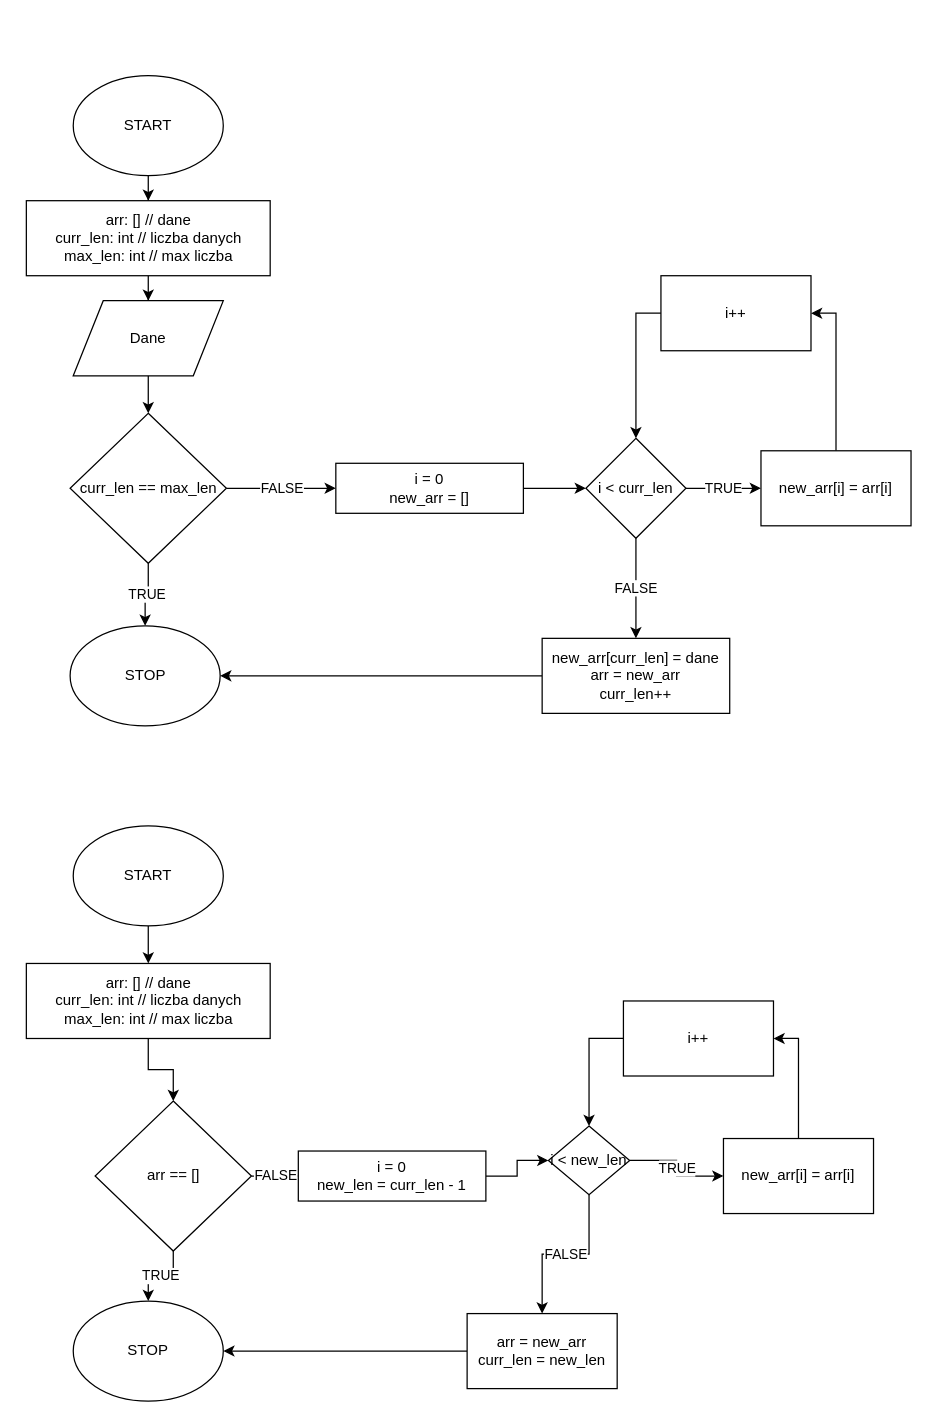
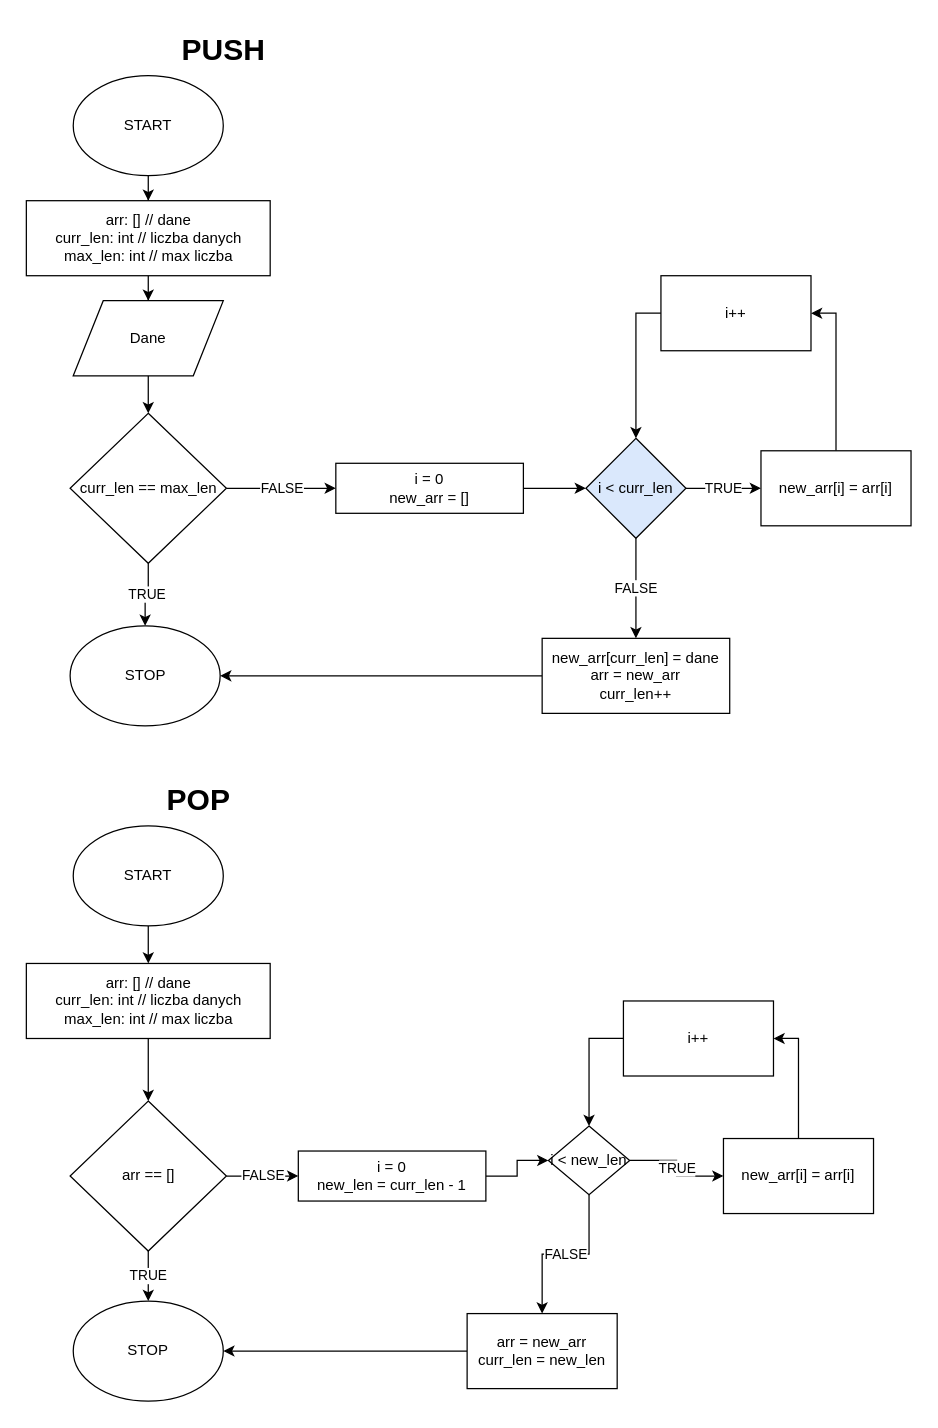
  <mxCell id="0" />
  <mxCell id="1" parent="0" />
  <mxCell id="2" value="" style="edgeStyle=orthogonalEdgeStyle;rounded=0;orthogonalLoop=1;jettySize=auto;html=1;" parent="1" source="3" target="12" edge="1"><mxGeometry relative="1" as="geometry" /></mxCell>
  <mxCell id="3" value="START" style="ellipse;whiteSpace=wrap;html=1;" parent="1" vertex="1"><mxGeometry x="58" y="60" width="120" height="80" as="geometry" /></mxCell>
  <mxCell id="4" value="" style="edgeStyle=orthogonalEdgeStyle;rounded=0;orthogonalLoop=1;jettySize=auto;html=1;" parent="1" source="5" target="9" edge="1"><mxGeometry relative="1" as="geometry" /></mxCell>
  <mxCell id="5" value="Dane" style="shape=parallelogram;perimeter=parallelogramPerimeter;whiteSpace=wrap;html=1;" parent="1" vertex="1"><mxGeometry x="58" y="240" width="120" height="60" as="geometry" /></mxCell>
+ <mxCell id="6" value="&lt;div&gt;PUSH&lt;/div&gt;" style="text;strokeColor=none;fillColor=none;html=1;fontSize=24;fontStyle=1;verticalAlign=middle;align=center;" parent="1" vertex="1"><mxGeometry x="128" width="100" height="40" as="geometry" y="20" /></mxCell>
  <mxCell id="7" value="TRUE" style="edgeStyle=orthogonalEdgeStyle;rounded=0;orthogonalLoop=1;jettySize=auto;html=1;entryX=0.5;entryY=0;entryDx=0;entryDy=0;" parent="1" source="9" target="10" edge="1"><mxGeometry relative="1" as="geometry" /></mxCell>
  <mxCell id="8" value="FALSE" style="edgeStyle=orthogonalEdgeStyle;rounded=0;orthogonalLoop=1;jettySize=auto;html=1;" parent="1" source="9" target="14" edge="1"><mxGeometry relative="1" as="geometry" /></mxCell>
  <mxCell id="9" value="curr_len == max_len" style="rhombus;whiteSpace=wrap;html=1;" parent="1" vertex="1"><mxGeometry x="55.5" y="330" width="125" height="120" as="geometry" /></mxCell>
  <mxCell id="10" value="STOP" style="ellipse;whiteSpace=wrap;html=1;" parent="1" vertex="1"><mxGeometry x="55.5" y="500" width="120" height="80" as="geometry" /></mxCell>
  <mxCell id="11" value="" style="edgeStyle=orthogonalEdgeStyle;rounded=0;orthogonalLoop=1;jettySize=auto;html=1;" parent="1" source="12" target="5" edge="1"><mxGeometry relative="1" as="geometry" /></mxCell>
  <mxCell id="12" value="arr: [] // dane&lt;br&gt;curr_len: int // liczba danych&lt;br&gt;max_len: int // max liczba" style="rounded=0;whiteSpace=wrap;html=1;" parent="1" vertex="1"><mxGeometry x="20.5" y="160" width="195" height="60" as="geometry" /></mxCell>
  <mxCell id="13" value="" style="edgeStyle=orthogonalEdgeStyle;rounded=0;orthogonalLoop=1;jettySize=auto;html=1;" parent="1" source="14" target="17" edge="1"><mxGeometry relative="1" as="geometry" /></mxCell>
  <mxCell id="14" value="i = 0&lt;br&gt;new_arr = []" style="rounded=0;whiteSpace=wrap;html=1;" parent="1" vertex="1"><mxGeometry x="268" y="370" width="150" height="40" as="geometry" /></mxCell>
  <mxCell id="15" value="TRUE" style="edgeStyle=orthogonalEdgeStyle;rounded=0;orthogonalLoop=1;jettySize=auto;html=1;" parent="1" source="17" target="19" edge="1"><mxGeometry relative="1" as="geometry" /></mxCell>
  <mxCell id="16" value="FALSE" style="edgeStyle=orthogonalEdgeStyle;rounded=0;orthogonalLoop=1;jettySize=auto;html=1;" parent="1" source="17" target="23" edge="1"><mxGeometry relative="1" as="geometry" /></mxCell>
- <mxCell id="17" value="i &amp;lt; curr_len" style="rhombus;whiteSpace=wrap;html=1;" parent="1" vertex="1"><mxGeometry x="468" y="350" width="80" height="80" as="geometry" /></mxCell>
+ <mxCell id="17" value="i &amp;lt; curr_len" style="rhombus;whiteSpace=wrap;html=1;fillColor=#dae8fc;" parent="1" vertex="1"><mxGeometry x="468" y="350" width="80" height="80" as="geometry" /></mxCell>
  <mxCell id="18" value="" style="edgeStyle=orthogonalEdgeStyle;rounded=0;orthogonalLoop=1;jettySize=auto;html=1;entryX=1;entryY=0.5;entryDx=0;entryDy=0;" parent="1" source="19" target="21" edge="1"><mxGeometry relative="1" as="geometry" /></mxCell>
  <mxCell id="19" value="new_arr[i] = arr[i]" style="rounded=0;whiteSpace=wrap;html=1;" parent="1" vertex="1"><mxGeometry x="608" y="360" width="120" height="60" as="geometry" /></mxCell>
  <mxCell id="20" style="edgeStyle=orthogonalEdgeStyle;rounded=0;orthogonalLoop=1;jettySize=auto;html=1;exitX=0;exitY=0.5;exitDx=0;exitDy=0;entryX=0.5;entryY=0;entryDx=0;entryDy=0;" parent="1" source="21" target="17" edge="1"><mxGeometry relative="1" as="geometry" /></mxCell>
  <mxCell id="21" value="i++" style="rounded=0;whiteSpace=wrap;html=1;" parent="1" vertex="1"><mxGeometry x="528" y="220" width="120" height="60" as="geometry" /></mxCell>
  <mxCell id="22" style="edgeStyle=orthogonalEdgeStyle;rounded=0;orthogonalLoop=1;jettySize=auto;html=1;entryX=1;entryY=0.5;entryDx=0;entryDy=0;" parent="1" source="23" target="10" edge="1"><mxGeometry relative="1" as="geometry" /></mxCell>
  <mxCell id="23" value="new_arr[curr_len] = dane&lt;br&gt;arr = new_arr&lt;br&gt;curr_len++" style="rounded=0;whiteSpace=wrap;html=1;" parent="1" vertex="1"><mxGeometry x="433" y="510" width="150" height="60" as="geometry" /></mxCell>
+ <mxCell id="24" value="&lt;div&gt;POP&lt;/div&gt;" style="text;strokeColor=none;fillColor=none;html=1;fontSize=24;fontStyle=1;verticalAlign=middle;align=center;" parent="1" vertex="1"><mxGeometry x="108" y="620" width="100" height="40" as="geometry" /></mxCell>
  <mxCell id="25" value="" style="edgeStyle=orthogonalEdgeStyle;rounded=0;orthogonalLoop=1;jettySize=auto;html=1;" parent="1" source="26" target="43" edge="1"><mxGeometry relative="1" as="geometry" /></mxCell>
  <mxCell id="26" value="START" style="ellipse;whiteSpace=wrap;html=1;" parent="1" vertex="1"><mxGeometry x="58" y="660" width="120" height="80" as="geometry" /></mxCell>
  <mxCell id="27" value="TRUE" style="edgeStyle=orthogonalEdgeStyle;rounded=0;orthogonalLoop=1;jettySize=auto;html=1;" parent="1" source="29" target="30" edge="1"><mxGeometry relative="1" as="geometry" /></mxCell>
  <mxCell id="28" value="FALSE" style="edgeStyle=orthogonalEdgeStyle;rounded=0;orthogonalLoop=1;jettySize=auto;html=1;" parent="1" source="29" target="32" edge="1"><mxGeometry relative="1" as="geometry" /></mxCell>
- <mxCell id="29" value="arr == []" style="rhombus;whiteSpace=wrap;html=1;" parent="1" vertex="1"><mxGeometry x="75.5" y="880" width="125" height="120" as="geometry" /></mxCell>
+ <mxCell id="29" value="arr == []" style="rhombus;whiteSpace=wrap;html=1;" parent="1" vertex="1"><mxGeometry x="55.5" y="880" width="125" height="120" as="geometry" /></mxCell>
  <mxCell id="30" value="STOP" style="ellipse;whiteSpace=wrap;html=1;" parent="1" vertex="1"><mxGeometry x="58" y="1040" width="120" height="80" as="geometry" /></mxCell>
  <mxCell id="31" value="" style="edgeStyle=orthogonalEdgeStyle;rounded=0;orthogonalLoop=1;jettySize=auto;html=1;" parent="1" source="32" target="35" edge="1"><mxGeometry relative="1" as="geometry" /></mxCell>
  <mxCell id="32" value="i = 0&lt;br&gt;new_len = curr_len - 1" style="rounded=0;whiteSpace=wrap;html=1;" parent="1" vertex="1"><mxGeometry x="238" y="920" width="150" height="40" as="geometry" /></mxCell>
  <mxCell id="33" value="TRUE" style="edgeStyle=orthogonalEdgeStyle;rounded=0;orthogonalLoop=1;jettySize=auto;html=1;" parent="1" source="35" target="37" edge="1"><mxGeometry relative="1" as="geometry" /></mxCell>
  <mxCell id="34" value="FALSE" style="edgeStyle=orthogonalEdgeStyle;rounded=0;orthogonalLoop=1;jettySize=auto;html=1;" parent="1" source="35" target="41" edge="1"><mxGeometry relative="1" as="geometry" /></mxCell>
  <mxCell id="35" value="i &amp;lt; new_len" style="rhombus;whiteSpace=wrap;html=1;" parent="1" vertex="1"><mxGeometry x="438" y="900" width="65" height="55" as="geometry" /></mxCell>
  <mxCell id="36" value="" style="edgeStyle=orthogonalEdgeStyle;rounded=0;orthogonalLoop=1;jettySize=auto;html=1;entryX=1;entryY=0.5;entryDx=0;entryDy=0;" parent="1" source="37" target="39" edge="1"><mxGeometry relative="1" as="geometry" /></mxCell>
  <mxCell id="37" value="new_arr[i] = arr[i]" style="rounded=0;whiteSpace=wrap;html=1;" parent="1" vertex="1"><mxGeometry x="578" y="910" width="120" height="60" as="geometry" /></mxCell>
  <mxCell id="38" style="edgeStyle=orthogonalEdgeStyle;rounded=0;orthogonalLoop=1;jettySize=auto;html=1;exitX=0;exitY=0.5;exitDx=0;exitDy=0;entryX=0.5;entryY=0;entryDx=0;entryDy=0;" parent="1" source="39" target="35" edge="1"><mxGeometry relative="1" as="geometry" /></mxCell>
  <mxCell id="39" value="i++" style="rounded=0;whiteSpace=wrap;html=1;" parent="1" vertex="1"><mxGeometry x="498" y="800" width="120" height="60" as="geometry" /></mxCell>
  <mxCell id="40" value="" style="edgeStyle=orthogonalEdgeStyle;rounded=0;orthogonalLoop=1;jettySize=auto;html=1;entryX=1;entryY=0.5;entryDx=0;entryDy=0;" parent="1" source="41" target="30" edge="1"><mxGeometry relative="1" as="geometry"><mxPoint x="338" y="1085" as="targetPoint" /></mxGeometry></mxCell>
  <mxCell id="41" value="arr = new_arr&lt;br&gt;curr_len = new_len" style="rounded=0;whiteSpace=wrap;html=1;" parent="1" vertex="1"><mxGeometry x="373" y="1050" width="120" height="60" as="geometry" /></mxCell>
  <mxCell id="42" value="" style="edgeStyle=orthogonalEdgeStyle;rounded=0;orthogonalLoop=1;jettySize=auto;html=1;" parent="1" source="43" target="29" edge="1"><mxGeometry relative="1" as="geometry" /></mxCell>
  <mxCell id="43" value="arr: [] // dane&lt;br&gt;curr_len: int // liczba danych&lt;br&gt;max_len: int // max liczba" style="rounded=0;whiteSpace=wrap;html=1;" parent="1" vertex="1"><mxGeometry x="20.5" y="770" width="195" height="60" as="geometry" /></mxCell>
